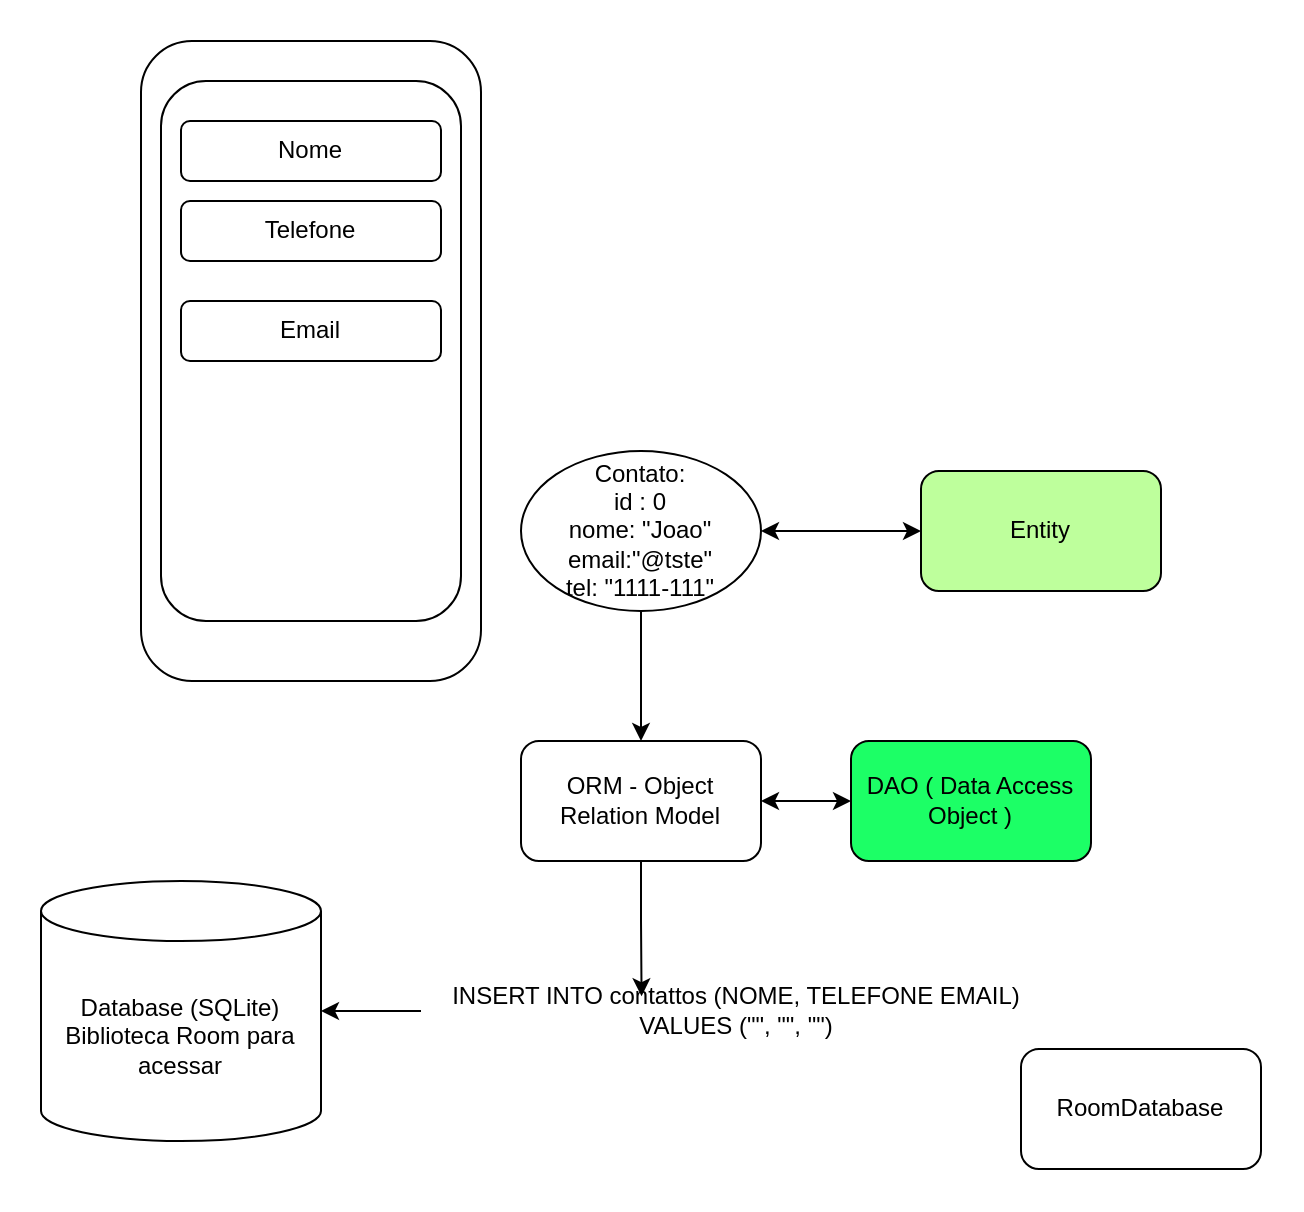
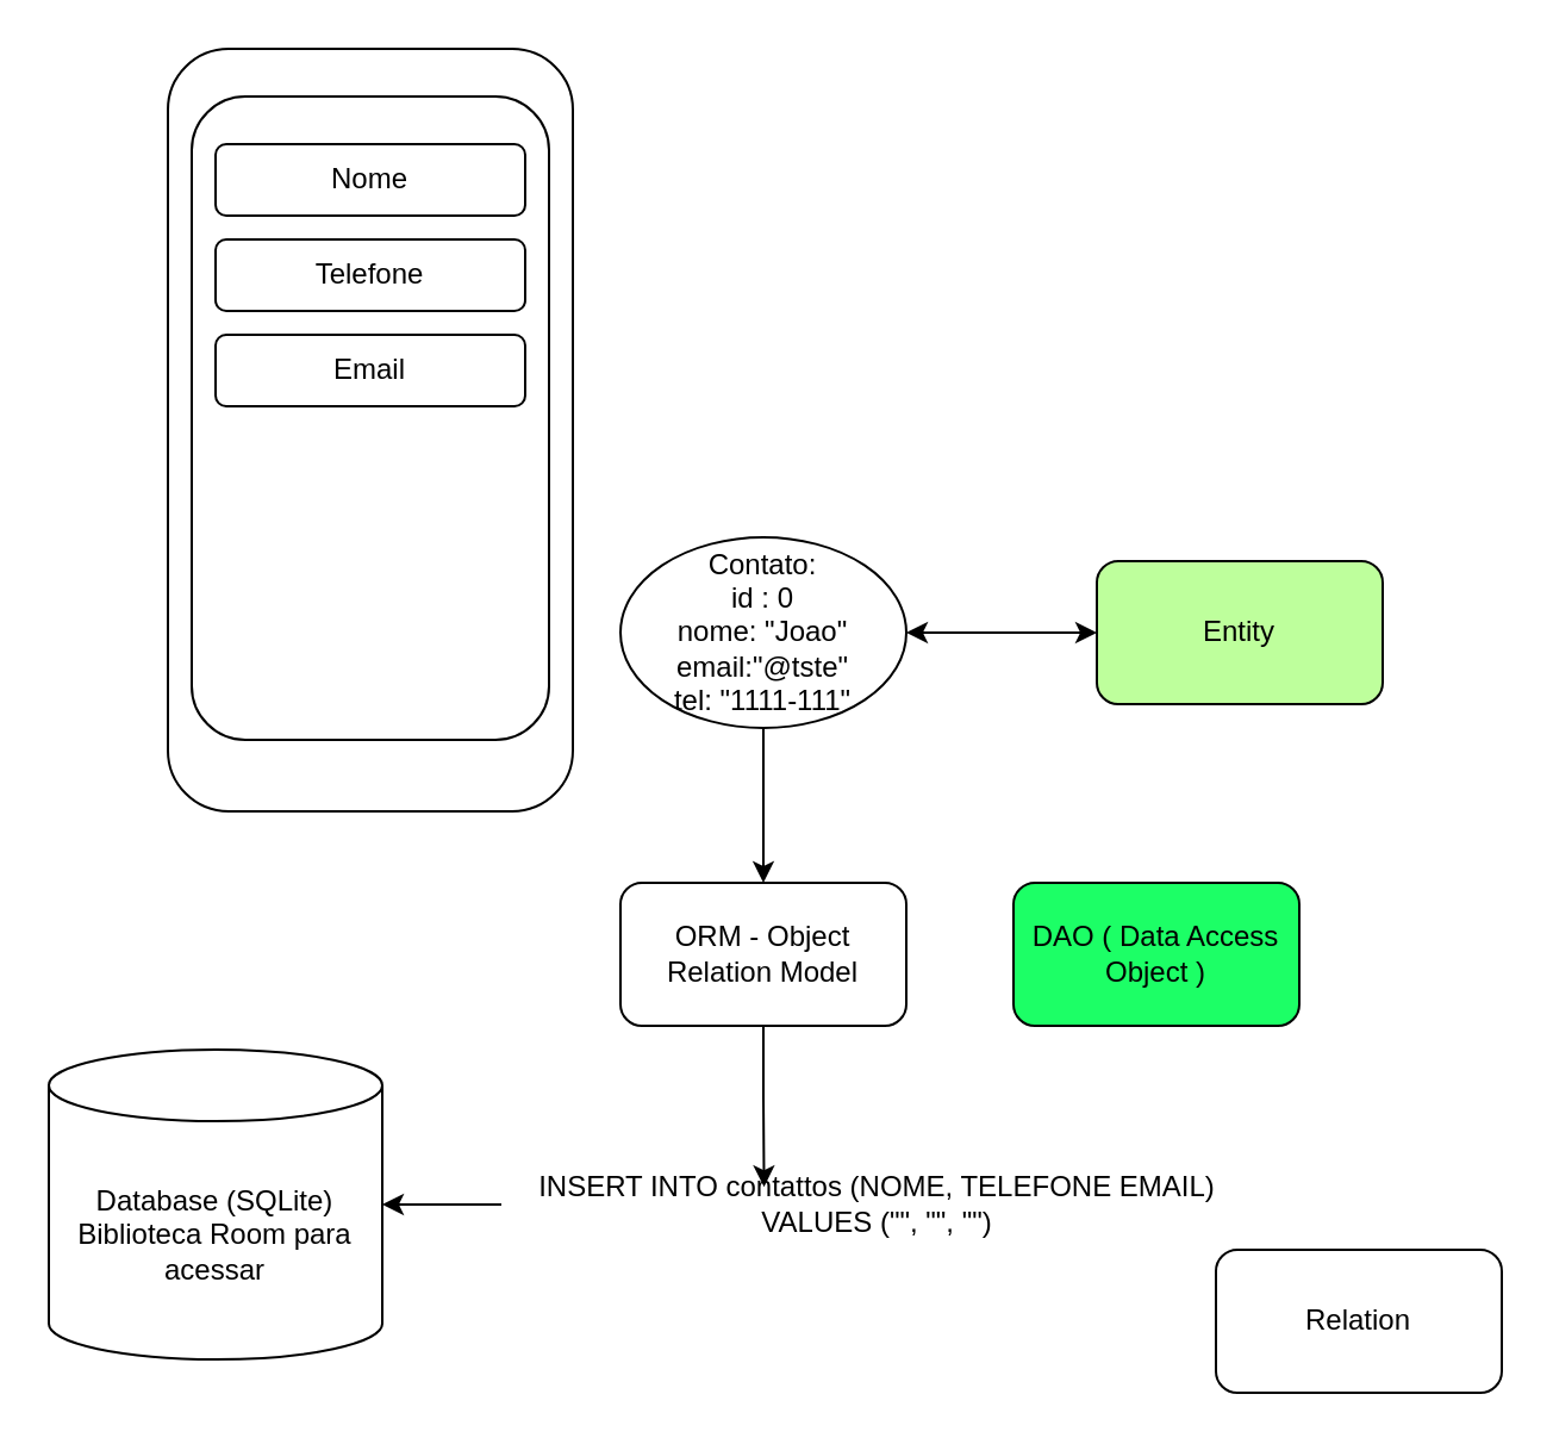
  <mxCell id="0" />
  <mxCell id="1" parent="0" />
  <mxCell id="2" value="" style="rounded=1;whiteSpace=wrap;html=1;" vertex="1" parent="1"><mxGeometry x="70" y="20" width="170" height="320" as="geometry" /></mxCell>
  <mxCell id="3" value="" style="rounded=1;whiteSpace=wrap;html=1;" vertex="1" parent="1"><mxGeometry x="80" y="40" width="150" height="270" as="geometry" /></mxCell>
  <mxCell id="4" value="Database (SQLite)&lt;div&gt;Biblioteca Room para acessar&lt;/div&gt;" style="shape=cylinder3;whiteSpace=wrap;html=1;boundedLbl=1;backgroundOutline=1;size=15;" vertex="1" parent="1"><mxGeometry x="20" y="440" width="140" height="130" as="geometry" /></mxCell>
  <mxCell id="5" value="Nome" style="rounded=1;whiteSpace=wrap;html=1;" vertex="1" parent="1"><mxGeometry x="90" y="60" width="130" height="30" as="geometry" /></mxCell>
  <mxCell id="6" value="Telefone" style="rounded=1;whiteSpace=wrap;html=1;" vertex="1" parent="1"><mxGeometry x="90" y="100" width="130" height="30" as="geometry" /></mxCell>
- <mxCell id="7" value="Email" style="rounded=1;whiteSpace=wrap;html=1;" vertex="1" parent="1"><mxGeometry x="90" y="150" width="130" height="30" as="geometry" /></mxCell>
+ <mxCell id="7" value="Email" style="rounded=1;whiteSpace=wrap;html=1;" vertex="1" parent="1"><mxGeometry x="90" y="140" width="130" height="30" as="geometry" /></mxCell>
  <mxCell id="8" style="edgeStyle=orthogonalEdgeStyle;rounded=0;orthogonalLoop=1;jettySize=auto;html=1;" edge="1" parent="1" source="9" target="4"><mxGeometry relative="1" as="geometry" /></mxCell>
  <mxCell id="9" value="INSERT INTO contattos (NOME, TELEFONE EMAIL) VALUES (&quot;&quot;, &quot;&quot;, &quot;&quot;)" style="text;html=1;align=center;verticalAlign=middle;whiteSpace=wrap;rounded=0;" vertex="1" parent="1"><mxGeometry x="210" y="490" width="316" height="30" as="geometry" /></mxCell>
  <mxCell id="10" value="ORM - Object Relation Model" style="rounded=1;whiteSpace=wrap;html=1;" vertex="1" parent="1"><mxGeometry x="260" y="370" width="120" height="60" as="geometry" /></mxCell>
  <mxCell id="11" style="edgeStyle=orthogonalEdgeStyle;rounded=0;orthogonalLoop=1;jettySize=auto;html=1;entryX=0.349;entryY=0.253;entryDx=0;entryDy=0;entryPerimeter=0;" edge="1" parent="1" source="10" target="9"><mxGeometry relative="1" as="geometry" /></mxCell>
  <mxCell id="12" style="edgeStyle=orthogonalEdgeStyle;rounded=0;orthogonalLoop=1;jettySize=auto;html=1;entryX=0.5;entryY=0;entryDx=0;entryDy=0;" edge="1" parent="1" source="13" target="10"><mxGeometry relative="1" as="geometry" /></mxCell>
  <mxCell id="13" value="Contato:&lt;div&gt;id : 0&lt;/div&gt;&lt;div&gt;nome: &quot;Joao&quot;&lt;/div&gt;&lt;div&gt;email:&quot;@tste&quot;&lt;/div&gt;&lt;div&gt;tel: &quot;1111-111&quot;&lt;/div&gt;" style="ellipse;whiteSpace=wrap;html=1;" vertex="1" parent="1"><mxGeometry x="260" y="225" width="120" height="80" as="geometry" /></mxCell>
  <mxCell id="14" value="DAO ( Data Access Object )" style="rounded=1;whiteSpace=wrap;html=1;fillColor=#1CFF66;" vertex="1" parent="1"><mxGeometry x="425" y="370" width="120" height="60" as="geometry" /></mxCell>
- <mxCell id="15" value="" style="endArrow=classic;startArrow=classic;html=1;rounded=0;exitX=1;exitY=0.5;exitDx=0;exitDy=0;entryX=0;entryY=0.5;entryDx=0;entryDy=0;" edge="1" parent="1" source="10" target="14"><mxGeometry width="50" height="50" relative="1" as="geometry"><mxPoint x="380" y="350" as="sourcePoint" /><mxPoint x="430" y="300" as="targetPoint" /></mxGeometry></mxCell>
  <mxCell id="16" value="Entity" style="rounded=1;whiteSpace=wrap;html=1;fillColor=#BEFF9C;" vertex="1" parent="1"><mxGeometry x="460" y="235" width="120" height="60" as="geometry" /></mxCell>
  <mxCell id="17" value="" style="endArrow=classic;startArrow=classic;html=1;rounded=0;exitX=1;exitY=0.5;exitDx=0;exitDy=0;entryX=0;entryY=0.5;entryDx=0;entryDy=0;" edge="1" parent="1" source="13" target="16"><mxGeometry width="50" height="50" relative="1" as="geometry"><mxPoint x="390" y="410" as="sourcePoint" /><mxPoint x="470" y="410" as="targetPoint" /></mxGeometry></mxCell>
- <mxCell id="18" value="RoomDatabase" style="rounded=1;whiteSpace=wrap;html=1;" vertex="1" parent="1"><mxGeometry x="510" y="524" width="120" height="60" as="geometry" /></mxCell>
+ <mxCell id="18" value="Relation" style="rounded=1;whiteSpace=wrap;html=1;" vertex="1" parent="1"><mxGeometry x="510" y="524" width="120" height="60" as="geometry" /></mxCell>
